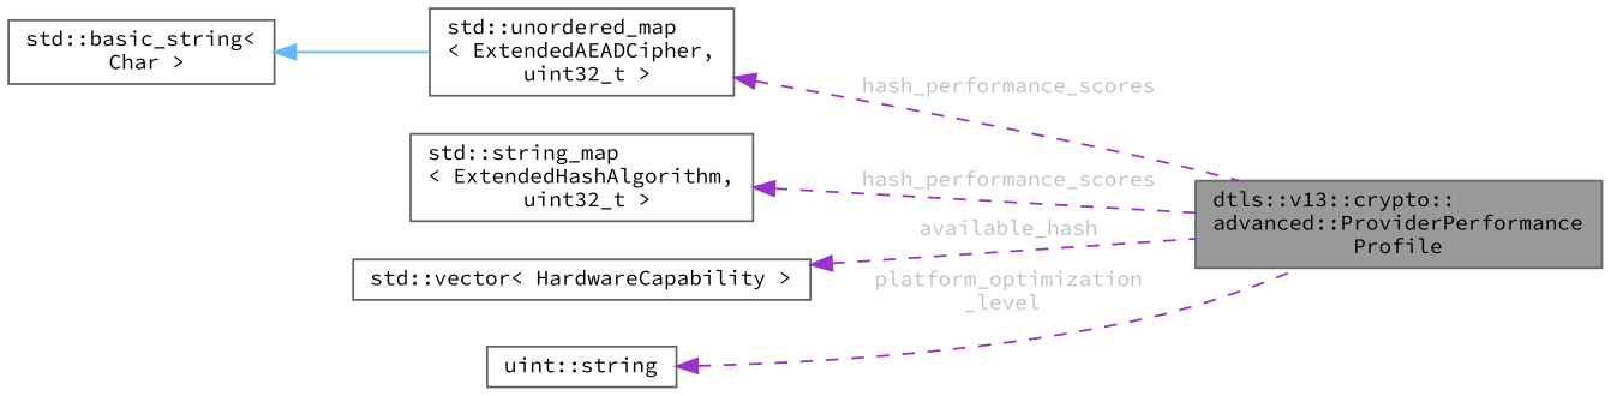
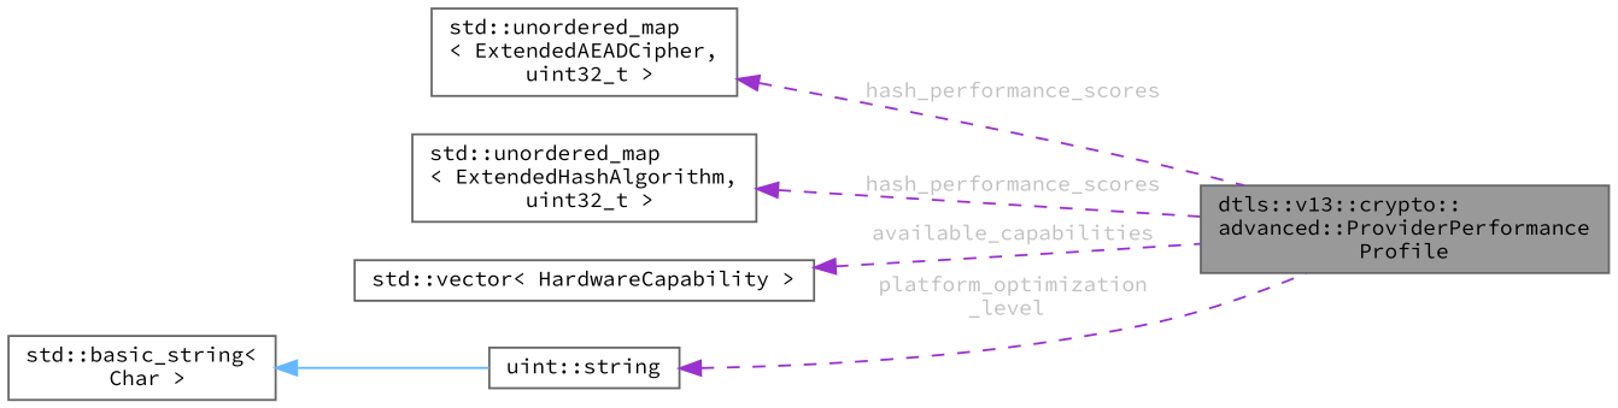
  digraph {
    fontname="Source Code Pro"
    rankdir=LR
    node [color=gray40 fillcolor=white fontname="Source Code Pro" fontsize=10 shape=box style=filled]
    edge [color=darkorchid3 dir=back fontcolor=grey fontname="Source Code Pro" fontsize=10 labelfontname=Helvetica labelfontsize=10 style=dashed]
    n1 [fillcolor=grey60 fontcolor=black height=0.2 label="dtls::v13::crypto::\ladvanced::ProviderPerformance\lProfile" width=0.4]
    n2 [height=0.2 label="std::unordered_map\l\< ExtendedAEADCipher,\l uint32_t \>" width=0.4]
-   n3 [height=0.2 label="std::string_map\l\< ExtendedHashAlgorithm,\l uint32_t \>" width=0.4]
+   n3 [height=0.2 label="std::unordered_map\l\< ExtendedHashAlgorithm,\l uint32_t \>" width=0.4]
    n4 [height=0.2 label="std::vector\< HardwareCapability \>" width=0.4]
    n5 [height=0.2 label="uint::string" width=0.4]
    n6 [height=0.2 label="std::basic_string\<\l Char \>" width=0.4]
    n2 -> n1 [label=" hash_performance_scores"]
    n3 -> n1 [label=" hash_performance_scores"]
-   n4 -> n1 [label=" available_hash"]
+   n4 -> n1 [label=" available_capabilities"]
    n5 -> n1 [label=" platform_optimization\l_level"]
-   n6 -> n2 [color=steelblue1 style=solid fontcolor=""]
+   n6 -> n5 [color=steelblue1 style=solid fontcolor=""]
  }
